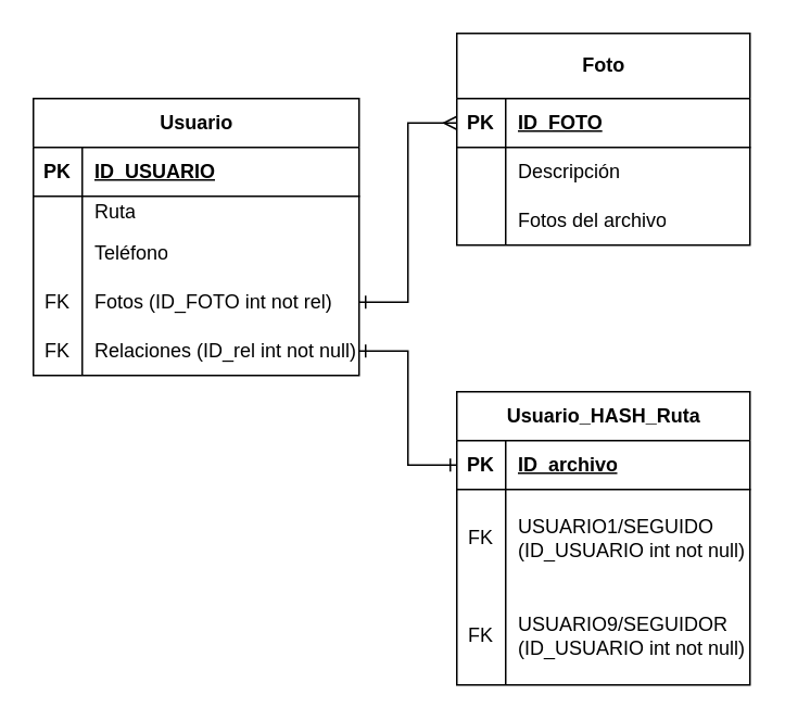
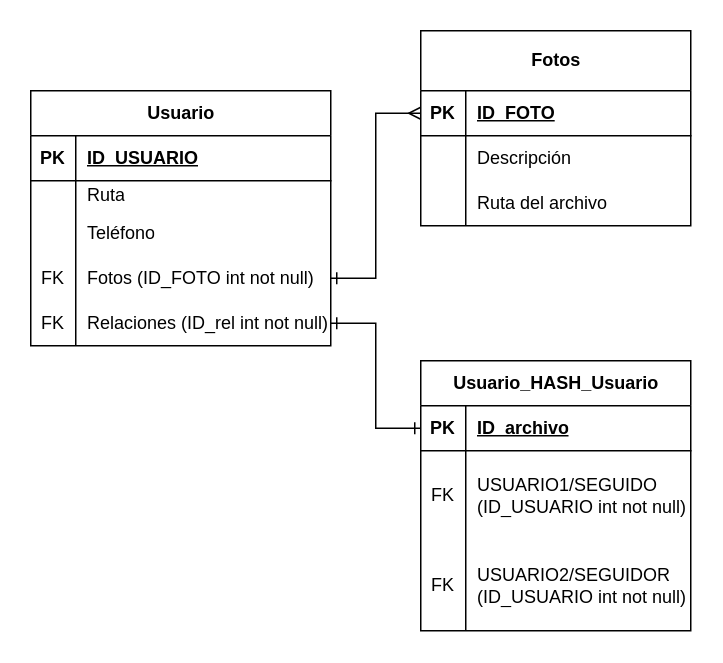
  <mxCell id="0" />
  <mxCell id="1" parent="0" />
  <mxCell id="2" value="Usuario" style="shape=table;startSize=30;container=1;collapsible=1;childLayout=tableLayout;fixedRows=1;rowLines=0;fontStyle=1;align=center;resizeLast=1;html=1;" vertex="1" parent="1"><mxGeometry x="20" y="60" width="200" height="170" as="geometry" /></mxCell>
  <mxCell id="3" value="" style="shape=tableRow;horizontal=0;startSize=0;swimlaneHead=0;swimlaneBody=0;fillColor=none;collapsible=0;dropTarget=0;points=[[0,0.5],[1,0.5]];portConstraint=eastwest;top=0;left=0;right=0;bottom=1;" vertex="1" parent="2"><mxGeometry y="30" width="200" height="30" as="geometry" /></mxCell>
  <mxCell id="4" value="PK" style="shape=partialRectangle;connectable=0;fillColor=none;top=0;left=0;bottom=0;right=0;fontStyle=1;overflow=hidden;whiteSpace=wrap;html=1;" vertex="1" parent="3"><mxGeometry width="30" height="30" as="geometry"><mxRectangle width="30" height="30" as="alternateBounds" /></mxGeometry></mxCell>
  <mxCell id="5" value="ID_USUARIO" style="shape=partialRectangle;connectable=0;fillColor=none;top=0;left=0;bottom=0;right=0;align=left;spacingLeft=6;fontStyle=5;overflow=hidden;whiteSpace=wrap;html=1;" vertex="1" parent="3"><mxGeometry x="30" width="170" height="30" as="geometry"><mxRectangle width="170" height="30" as="alternateBounds" /></mxGeometry></mxCell>
  <mxCell id="6" value="" style="shape=tableRow;horizontal=0;startSize=0;swimlaneHead=0;swimlaneBody=0;fillColor=none;collapsible=0;dropTarget=0;points=[[0,0.5],[1,0.5]];portConstraint=eastwest;top=0;left=0;right=0;bottom=0;" vertex="1" parent="2"><mxGeometry y="60" width="200" height="20" as="geometry" /></mxCell>
  <mxCell id="7" value="" style="shape=partialRectangle;connectable=0;fillColor=none;top=0;left=0;bottom=0;right=0;editable=1;overflow=hidden;whiteSpace=wrap;html=1;" vertex="1" parent="6"><mxGeometry width="30" height="20" as="geometry"><mxRectangle width="30" height="20" as="alternateBounds" /></mxGeometry></mxCell>
  <mxCell id="8" value="Ruta" style="shape=partialRectangle;connectable=0;fillColor=none;top=0;left=0;bottom=0;right=0;align=left;spacingLeft=6;overflow=hidden;whiteSpace=wrap;html=1;" vertex="1" parent="6"><mxGeometry x="30" width="170" height="20" as="geometry"><mxRectangle width="170" height="20" as="alternateBounds" /></mxGeometry></mxCell>
  <mxCell id="9" value="" style="shape=tableRow;horizontal=0;startSize=0;swimlaneHead=0;swimlaneBody=0;fillColor=none;collapsible=0;dropTarget=0;points=[[0,0.5],[1,0.5]];portConstraint=eastwest;top=0;left=0;right=0;bottom=0;" vertex="1" parent="2"><mxGeometry y="80" width="200" height="30" as="geometry" /></mxCell>
  <mxCell id="10" value="" style="shape=partialRectangle;connectable=0;fillColor=none;top=0;left=0;bottom=0;right=0;editable=1;overflow=hidden;whiteSpace=wrap;html=1;" vertex="1" parent="9"><mxGeometry width="30" height="30" as="geometry"><mxRectangle width="30" height="30" as="alternateBounds" /></mxGeometry></mxCell>
  <mxCell id="11" value="Teléfono" style="shape=partialRectangle;connectable=0;fillColor=none;top=0;left=0;bottom=0;right=0;align=left;spacingLeft=6;overflow=hidden;whiteSpace=wrap;html=1;" vertex="1" parent="9"><mxGeometry x="30" width="170" height="30" as="geometry"><mxRectangle width="170" height="30" as="alternateBounds" /></mxGeometry></mxCell>
  <mxCell id="12" value="" style="shape=tableRow;horizontal=0;startSize=0;swimlaneHead=0;swimlaneBody=0;fillColor=none;collapsible=0;dropTarget=0;points=[[0,0.5],[1,0.5]];portConstraint=eastwest;top=0;left=0;right=0;bottom=0;" vertex="1" parent="2"><mxGeometry y="110" width="200" height="30" as="geometry" /></mxCell>
  <mxCell id="13" value="FK" style="shape=partialRectangle;connectable=0;fillColor=none;top=0;left=0;bottom=0;right=0;editable=1;overflow=hidden;whiteSpace=wrap;html=1;" vertex="1" parent="12"><mxGeometry width="30" height="30" as="geometry"><mxRectangle width="30" height="30" as="alternateBounds" /></mxGeometry></mxCell>
- <mxCell id="14" value="Fotos (ID_FOTO int not rel)" style="shape=partialRectangle;connectable=0;fillColor=none;top=0;left=0;bottom=0;right=0;align=left;spacingLeft=6;overflow=hidden;whiteSpace=wrap;html=1;" vertex="1" parent="12"><mxGeometry x="30" width="170" height="30" as="geometry"><mxRectangle width="170" height="30" as="alternateBounds" /></mxGeometry></mxCell>
+ <mxCell id="14" value="Fotos (ID_FOTO int not null)" style="shape=partialRectangle;connectable=0;fillColor=none;top=0;left=0;bottom=0;right=0;align=left;spacingLeft=6;overflow=hidden;whiteSpace=wrap;html=1;" vertex="1" parent="12"><mxGeometry x="30" width="170" height="30" as="geometry"><mxRectangle width="170" height="30" as="alternateBounds" /></mxGeometry></mxCell>
  <mxCell id="15" style="shape=tableRow;horizontal=0;startSize=0;swimlaneHead=0;swimlaneBody=0;fillColor=none;collapsible=0;dropTarget=0;points=[[0,0.5],[1,0.5]];portConstraint=eastwest;top=0;left=0;right=0;bottom=0;" vertex="1" parent="2"><mxGeometry y="140" width="200" height="30" as="geometry" /></mxCell>
  <mxCell id="16" value="FK" style="shape=partialRectangle;connectable=0;fillColor=none;top=0;left=0;bottom=0;right=0;editable=1;overflow=hidden;whiteSpace=wrap;html=1;" vertex="1" parent="15"><mxGeometry width="30" height="30" as="geometry"><mxRectangle width="30" height="30" as="alternateBounds" /></mxGeometry></mxCell>
  <mxCell id="17" value="Relaciones (ID_rel int not null)" style="shape=partialRectangle;connectable=0;fillColor=none;top=0;left=0;bottom=0;right=0;align=left;spacingLeft=6;overflow=hidden;whiteSpace=wrap;html=1;" vertex="1" parent="15"><mxGeometry x="30" width="170" height="30" as="geometry"><mxRectangle width="170" height="30" as="alternateBounds" /></mxGeometry></mxCell>
- <mxCell id="18" value="Foto" style="shape=table;startSize=40;container=1;collapsible=1;childLayout=tableLayout;fixedRows=1;rowLines=0;fontStyle=1;align=center;resizeLast=1;html=1;" vertex="1" parent="1"><mxGeometry x="280" y="20" width="180" height="130" as="geometry" /></mxCell>
+ <mxCell id="18" value="Fotos" style="shape=table;startSize=40;container=1;collapsible=1;childLayout=tableLayout;fixedRows=1;rowLines=0;fontStyle=1;align=center;resizeLast=1;html=1;" vertex="1" parent="1"><mxGeometry x="280" y="20" width="180" height="130" as="geometry" /></mxCell>
  <mxCell id="19" value="" style="shape=tableRow;horizontal=0;startSize=0;swimlaneHead=0;swimlaneBody=0;fillColor=none;collapsible=0;dropTarget=0;points=[[0,0.5],[1,0.5]];portConstraint=eastwest;top=0;left=0;right=0;bottom=1;" vertex="1" parent="18"><mxGeometry y="40" width="180" height="30" as="geometry" /></mxCell>
  <mxCell id="20" value="PK" style="shape=partialRectangle;connectable=0;fillColor=none;top=0;left=0;bottom=0;right=0;fontStyle=1;overflow=hidden;whiteSpace=wrap;html=1;" vertex="1" parent="19"><mxGeometry width="30" height="30" as="geometry"><mxRectangle width="30" height="30" as="alternateBounds" /></mxGeometry></mxCell>
  <mxCell id="21" value="ID_FOTO" style="shape=partialRectangle;connectable=0;fillColor=none;top=0;left=0;bottom=0;right=0;align=left;spacingLeft=6;fontStyle=5;overflow=hidden;whiteSpace=wrap;html=1;" vertex="1" parent="19"><mxGeometry x="30" width="150" height="30" as="geometry"><mxRectangle width="150" height="30" as="alternateBounds" /></mxGeometry></mxCell>
  <mxCell id="22" value="" style="shape=tableRow;horizontal=0;startSize=0;swimlaneHead=0;swimlaneBody=0;fillColor=none;collapsible=0;dropTarget=0;points=[[0,0.5],[1,0.5]];portConstraint=eastwest;top=0;left=0;right=0;bottom=0;" vertex="1" parent="18"><mxGeometry y="70" width="180" height="30" as="geometry" /></mxCell>
  <mxCell id="23" value="" style="shape=partialRectangle;connectable=0;fillColor=none;top=0;left=0;bottom=0;right=0;editable=1;overflow=hidden;whiteSpace=wrap;html=1;" vertex="1" parent="22"><mxGeometry width="30" height="30" as="geometry"><mxRectangle width="30" height="30" as="alternateBounds" /></mxGeometry></mxCell>
  <mxCell id="24" value="Descripción" style="shape=partialRectangle;connectable=0;fillColor=none;top=0;left=0;bottom=0;right=0;align=left;spacingLeft=6;overflow=hidden;whiteSpace=wrap;html=1;" vertex="1" parent="22"><mxGeometry x="30" width="150" height="30" as="geometry"><mxRectangle width="150" height="30" as="alternateBounds" /></mxGeometry></mxCell>
  <mxCell id="25" value="" style="shape=tableRow;horizontal=0;startSize=0;swimlaneHead=0;swimlaneBody=0;fillColor=none;collapsible=0;dropTarget=0;points=[[0,0.5],[1,0.5]];portConstraint=eastwest;top=0;left=0;right=0;bottom=0;" vertex="1" parent="18"><mxGeometry y="100" width="180" height="30" as="geometry" /></mxCell>
  <mxCell id="26" value="" style="shape=partialRectangle;connectable=0;fillColor=none;top=0;left=0;bottom=0;right=0;editable=1;overflow=hidden;whiteSpace=wrap;html=1;" vertex="1" parent="25"><mxGeometry width="30" height="30" as="geometry"><mxRectangle width="30" height="30" as="alternateBounds" /></mxGeometry></mxCell>
- <mxCell id="27" value="Fotos del archivo" style="shape=partialRectangle;connectable=0;fillColor=none;top=0;left=0;bottom=0;right=0;align=left;spacingLeft=6;overflow=hidden;whiteSpace=wrap;html=1;" vertex="1" parent="25"><mxGeometry x="30" width="150" height="30" as="geometry"><mxRectangle width="150" height="30" as="alternateBounds" /></mxGeometry></mxCell>
- <mxCell id="28" value="Usuario_HASH_Ruta" style="shape=table;startSize=30;container=1;collapsible=1;childLayout=tableLayout;fixedRows=1;rowLines=0;fontStyle=1;align=center;resizeLast=1;html=1;" vertex="1" parent="1"><mxGeometry x="280" y="240" width="180" height="180" as="geometry" /></mxCell>
+ <mxCell id="27" value="Ruta del archivo" style="shape=partialRectangle;connectable=0;fillColor=none;top=0;left=0;bottom=0;right=0;align=left;spacingLeft=6;overflow=hidden;whiteSpace=wrap;html=1;" vertex="1" parent="25"><mxGeometry x="30" width="150" height="30" as="geometry"><mxRectangle width="150" height="30" as="alternateBounds" /></mxGeometry></mxCell>
+ <mxCell id="28" value="Usuario_HASH_Usuario" style="shape=table;startSize=30;container=1;collapsible=1;childLayout=tableLayout;fixedRows=1;rowLines=0;fontStyle=1;align=center;resizeLast=1;html=1;" vertex="1" parent="1"><mxGeometry x="280" y="240" width="180" height="180" as="geometry" /></mxCell>
  <mxCell id="29" value="" style="shape=tableRow;horizontal=0;startSize=0;swimlaneHead=0;swimlaneBody=0;fillColor=none;collapsible=0;dropTarget=0;points=[[0,0.5],[1,0.5]];portConstraint=eastwest;top=0;left=0;right=0;bottom=1;" vertex="1" parent="28"><mxGeometry y="30" width="180" height="30" as="geometry" /></mxCell>
  <mxCell id="30" value="PK" style="shape=partialRectangle;connectable=0;fillColor=none;top=0;left=0;bottom=0;right=0;fontStyle=1;overflow=hidden;whiteSpace=wrap;html=1;" vertex="1" parent="29"><mxGeometry width="30" height="30" as="geometry"><mxRectangle width="30" height="30" as="alternateBounds" /></mxGeometry></mxCell>
  <mxCell id="31" value="ID_archivo" style="shape=partialRectangle;connectable=0;fillColor=none;top=0;left=0;bottom=0;right=0;align=left;spacingLeft=6;fontStyle=5;overflow=hidden;whiteSpace=wrap;html=1;" vertex="1" parent="29"><mxGeometry x="30" width="150" height="30" as="geometry"><mxRectangle width="150" height="30" as="alternateBounds" /></mxGeometry></mxCell>
  <mxCell id="32" value="" style="shape=tableRow;horizontal=0;startSize=0;swimlaneHead=0;swimlaneBody=0;fillColor=none;collapsible=0;dropTarget=0;points=[[0,0.5],[1,0.5]];portConstraint=eastwest;top=0;left=0;right=0;bottom=0;" vertex="1" parent="28"><mxGeometry y="60" width="180" height="60" as="geometry" /></mxCell>
  <mxCell id="33" value="FK" style="shape=partialRectangle;connectable=0;fillColor=none;top=0;left=0;bottom=0;right=0;editable=1;overflow=hidden;whiteSpace=wrap;html=1;" vertex="1" parent="32"><mxGeometry width="30" height="60" as="geometry"><mxRectangle width="30" height="60" as="alternateBounds" /></mxGeometry></mxCell>
  <mxCell id="34" value="USUARIO1/SEGUIDO&lt;br&gt;(ID_USUARIO int not null)" style="shape=partialRectangle;connectable=0;fillColor=none;top=0;left=0;bottom=0;right=0;align=left;spacingLeft=6;overflow=hidden;whiteSpace=wrap;html=1;" vertex="1" parent="32"><mxGeometry x="30" width="150" height="60" as="geometry"><mxRectangle width="150" height="60" as="alternateBounds" /></mxGeometry></mxCell>
  <mxCell id="35" value="" style="shape=tableRow;horizontal=0;startSize=0;swimlaneHead=0;swimlaneBody=0;fillColor=none;collapsible=0;dropTarget=0;points=[[0,0.5],[1,0.5]];portConstraint=eastwest;top=0;left=0;right=0;bottom=0;" vertex="1" parent="28"><mxGeometry y="120" width="180" height="60" as="geometry" /></mxCell>
  <mxCell id="36" value="FK" style="shape=partialRectangle;connectable=0;fillColor=none;top=0;left=0;bottom=0;right=0;editable=1;overflow=hidden;whiteSpace=wrap;html=1;" vertex="1" parent="35"><mxGeometry width="30" height="60" as="geometry"><mxRectangle width="30" height="60" as="alternateBounds" /></mxGeometry></mxCell>
- <mxCell id="37" value="USUARIO9/SEGUIDOR&lt;br&gt;(ID_USUARIO int not null)" style="shape=partialRectangle;connectable=0;fillColor=none;top=0;left=0;bottom=0;right=0;align=left;spacingLeft=6;overflow=hidden;whiteSpace=wrap;html=1;" vertex="1" parent="35"><mxGeometry x="30" width="150" height="60" as="geometry"><mxRectangle width="150" height="60" as="alternateBounds" /></mxGeometry></mxCell>
+ <mxCell id="37" value="USUARIO2/SEGUIDOR&lt;br&gt;(ID_USUARIO int not null)" style="shape=partialRectangle;connectable=0;fillColor=none;top=0;left=0;bottom=0;right=0;align=left;spacingLeft=6;overflow=hidden;whiteSpace=wrap;html=1;" vertex="1" parent="35"><mxGeometry x="30" width="150" height="60" as="geometry"><mxRectangle width="150" height="60" as="alternateBounds" /></mxGeometry></mxCell>
  <mxCell id="38" value="" style="edgeStyle=entityRelationEdgeStyle;fontSize=12;html=1;endArrow=ERone;rounded=0;startArrow=ERmany;startFill=0;endFill=0;" edge="1" parent="1" source="19" target="12"><mxGeometry width="100" height="100" relative="1" as="geometry"><mxPoint x="150" y="330" as="sourcePoint" /><mxPoint x="10" y="180" as="targetPoint" /></mxGeometry></mxCell>
  <mxCell id="39" value="" style="edgeStyle=entityRelationEdgeStyle;fontSize=12;html=1;endArrow=ERone;rounded=0;startArrow=ERone;startFill=0;endFill=0;exitX=0;exitY=0.5;exitDx=0;exitDy=0;" edge="1" parent="1" source="29" target="15"><mxGeometry width="100" height="100" relative="1" as="geometry"><mxPoint x="360" y="370" as="sourcePoint" /><mxPoint x="460" y="270" as="targetPoint" /></mxGeometry></mxCell>
